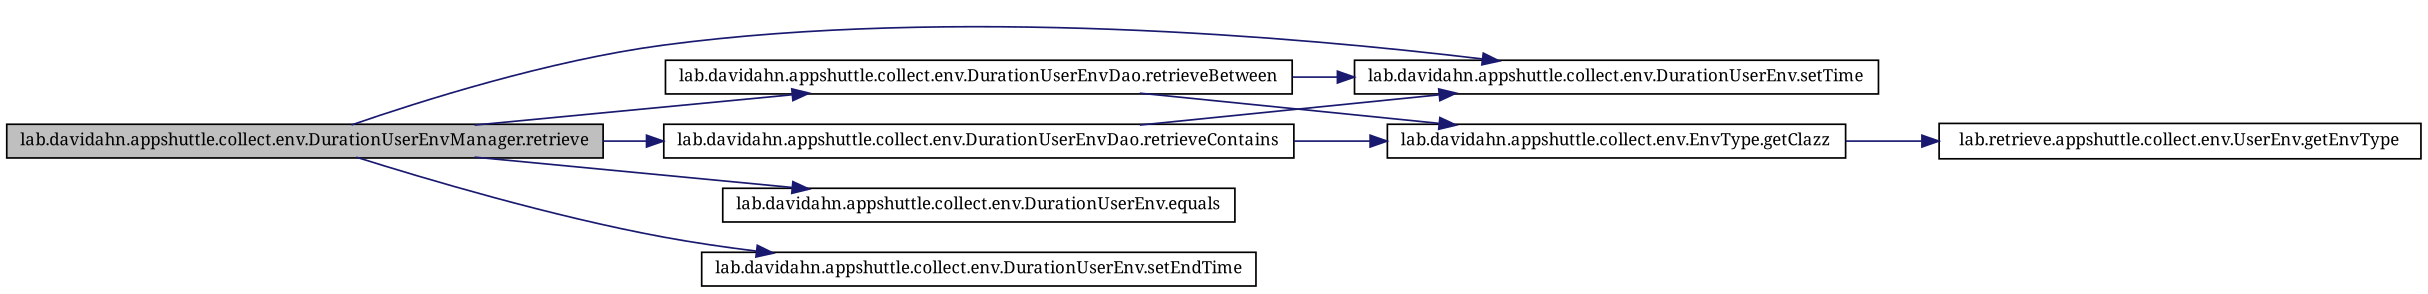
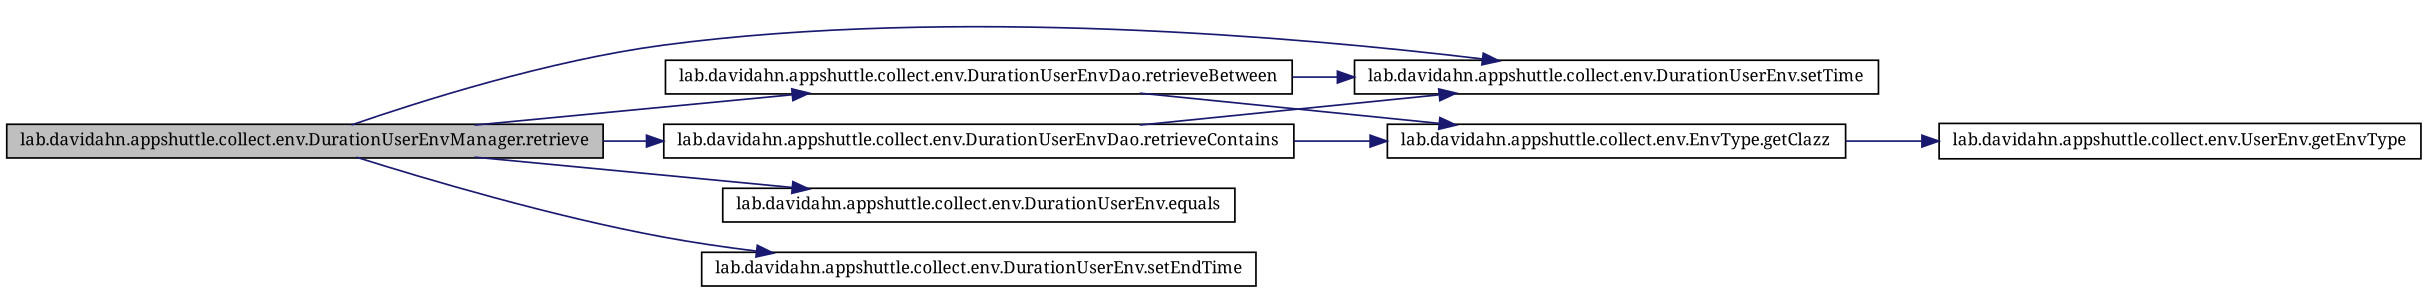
  digraph {
    fontname="Noto Serif"
    rankdir=LR
    node [color=black fillcolor=white fontname="Noto Serif" fontsize=10 shape=record style=filled]
    edge [color=midnightblue fontname="Noto Serif" fontsize=10 labelfontname=Helvetica labelfontsize=10 style=solid]
    n1 [fillcolor=grey75 fontcolor=black height=0.2 label="lab.davidahn.appshuttle.collect.env.DurationUserEnvManager.retrieve" width=0.4]
    n2 [height=0.2 label="lab.davidahn.appshuttle.collect.env.DurationUserEnvDao.retrieveContains" width=0.4]
    n3 [height=0.2 label="lab.davidahn.appshuttle.collect.env.DurationUserEnv.setTime" width=0.4]
    n4 [height=0.2 label="lab.davidahn.appshuttle.collect.env.DurationUserEnvDao.retrieveBetween" width=0.4]
    n5 [height=0.2 label="lab.davidahn.appshuttle.collect.env.DurationUserEnv.equals" width=0.4]
    n6 [height=0.2 label="lab.davidahn.appshuttle.collect.env.DurationUserEnv.setEndTime" width=0.4]
    n7 [height=0.2 label="lab.davidahn.appshuttle.collect.env.EnvType.getClazz" width=0.4]
-   n8 [height=0.2 label="lab.retrieve.appshuttle.collect.env.UserEnv.getEnvType" width=0.4]
+   n8 [height=0.2 label="lab.davidahn.appshuttle.collect.env.UserEnv.getEnvType" width=0.4]
    n1 -> n2
    n1 -> n3
    n1 -> n4
    n1 -> n5
    n1 -> n6
    n2 -> n3
    n2 -> n7
    n4 -> n3
    n4 -> n7
    n7 -> n8
  }
